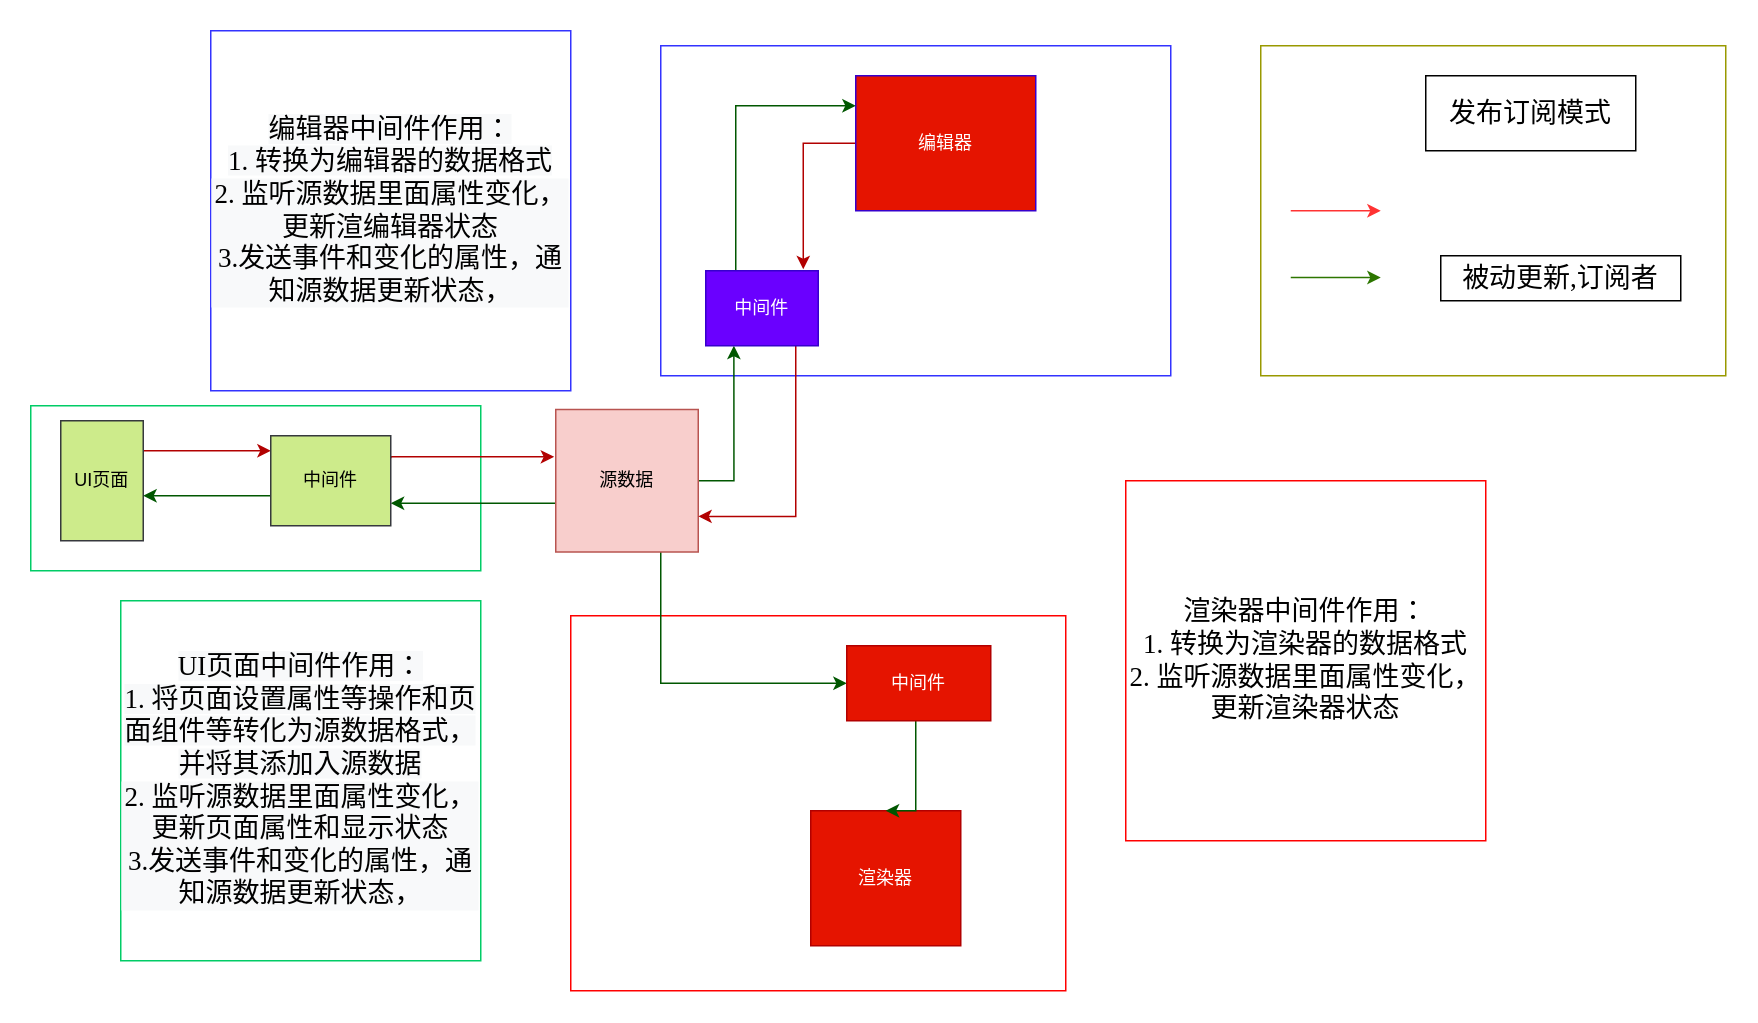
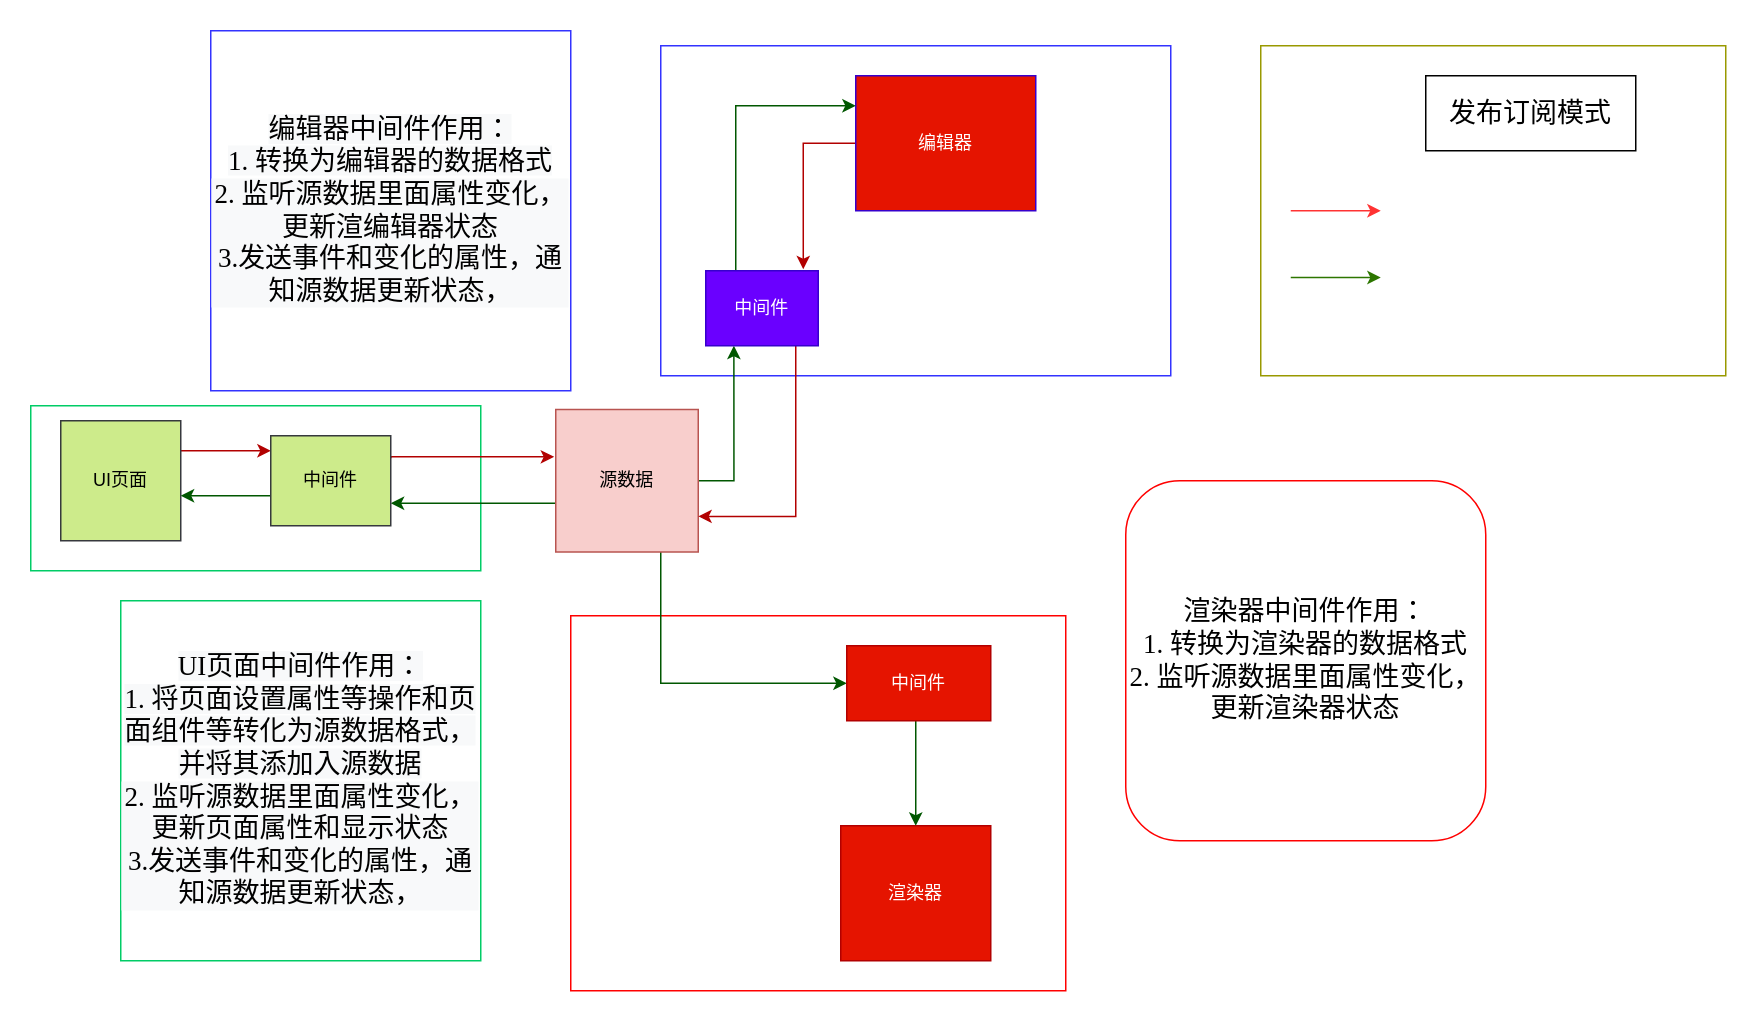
  <mxCell id="0" />
  <mxCell id="1" parent="0" />
  <mxCell id="2" value="" style="rounded=0;whiteSpace=wrap;html=1;fontFamily=Comic Sans MS;fontSize=18;fillColor=none;align=center;strokeColor=#999900;" vertex="1" parent="1"><mxGeometry x="840" y="30" width="310" height="220" as="geometry" /></mxCell>
  <mxCell id="3" value="" style="rounded=0;whiteSpace=wrap;html=1;fontFamily=Comic Sans MS;fontSize=18;align=center;fillColor=none;strokeColor=#00CC66;" vertex="1" parent="1"><mxGeometry x="20" y="270" width="300" height="110" as="geometry" /></mxCell>
  <mxCell id="4" value="" style="rounded=0;whiteSpace=wrap;html=1;strokeColor=#FF0000;" vertex="1" parent="1"><mxGeometry x="380" y="410" width="330" height="250" as="geometry" /></mxCell>
  <mxCell id="5" value="" style="rounded=0;whiteSpace=wrap;html=1;strokeColor=#3333FF;" vertex="1" parent="1"><mxGeometry x="440" y="30" width="340" height="220" as="geometry" /></mxCell>
  <mxCell id="6" style="edgeStyle=orthogonalEdgeStyle;rounded=0;orthogonalLoop=1;jettySize=auto;html=1;fillColor=#008a00;strokeColor=#005700;" edge="1" parent="1" source="9" target="16"><mxGeometry relative="1" as="geometry"><mxPoint x="407.5" y="260" as="targetPoint" /><Array as="points"><mxPoint x="440" y="455" /></Array></mxGeometry></mxCell>
  <mxCell id="7" style="edgeStyle=orthogonalEdgeStyle;rounded=0;orthogonalLoop=1;jettySize=auto;html=1;entryX=0.25;entryY=1;entryDx=0;entryDy=0;fillColor=#008a00;strokeColor=#005700;" edge="1" parent="1" source="9" target="19"><mxGeometry relative="1" as="geometry" /></mxCell>
  <mxCell id="8" style="edgeStyle=orthogonalEdgeStyle;rounded=0;orthogonalLoop=1;jettySize=auto;html=1;entryX=1;entryY=0.75;entryDx=0;entryDy=0;fillColor=#008a00;strokeColor=#005700;" edge="1" parent="1" source="9" target="22"><mxGeometry relative="1" as="geometry"><Array as="points"><mxPoint x="350" y="335" /><mxPoint x="350" y="335" /></Array></mxGeometry></mxCell>
  <mxCell id="9" value="源数据" style="whiteSpace=wrap;html=1;aspect=fixed;fillColor=#f8cecc;strokeColor=#b85450;" vertex="1" parent="1"><mxGeometry x="370" y="272.5" width="95" height="95" as="geometry" /></mxCell>
  <mxCell id="10" style="edgeStyle=orthogonalEdgeStyle;rounded=0;orthogonalLoop=1;jettySize=auto;html=1;fillColor=#e51400;strokeColor=#B20000;" edge="1" parent="1" source="11" target="22"><mxGeometry relative="1" as="geometry"><Array as="points"><mxPoint x="160" y="300" /><mxPoint x="160" y="300" /></Array></mxGeometry></mxCell>
- <mxCell id="11" value="UI页面" style="rounded=0;whiteSpace=wrap;html=1;fillColor=#cdeb8b;strokeColor=#36393d;" vertex="1" parent="1"><mxGeometry x="40" y="280" width="55" height="80" as="geometry" /></mxCell>
+ <mxCell id="11" value="UI页面" style="rounded=0;whiteSpace=wrap;html=1;fillColor=#cdeb8b;strokeColor=#36393d;" vertex="1" parent="1"><mxGeometry x="40" y="280" width="80" height="80" as="geometry" /></mxCell>
  <mxCell id="12" style="edgeStyle=orthogonalEdgeStyle;rounded=0;orthogonalLoop=1;jettySize=auto;html=1;entryX=0.867;entryY=-0.02;entryDx=0;entryDy=0;entryPerimeter=0;fillColor=#e51400;strokeColor=#B20000;" edge="1" parent="1" source="13" target="19"><mxGeometry relative="1" as="geometry" /></mxCell>
  <mxCell id="13" value="编辑器" style="rounded=0;whiteSpace=wrap;html=1;fillColor=#e51400;strokeColor=#3700CC;fontColor=#ffffff;" vertex="1" parent="1"><mxGeometry x="570" y="50" width="120" height="90" as="geometry" /></mxCell>
- <mxCell id="14" value="渲染器" style="rounded=0;whiteSpace=wrap;html=1;fillColor=#e51400;strokeColor=#B20000;fontColor=#ffffff;" vertex="1" parent="1"><mxGeometry x="540" y="540" width="100" height="90" as="geometry" /></mxCell>
+ <mxCell id="14" value="渲染器" style="rounded=0;whiteSpace=wrap;html=1;fillColor=#e51400;strokeColor=#B20000;fontColor=#ffffff;" vertex="1" parent="1"><mxGeometry x="560" y="550" width="100" height="90" as="geometry" /></mxCell>
  <mxCell id="15" style="edgeStyle=orthogonalEdgeStyle;rounded=0;orthogonalLoop=1;jettySize=auto;html=1;entryX=0.5;entryY=0;entryDx=0;entryDy=0;strokeColor=#005700;fillColor=#008a00;" edge="1" parent="1" source="16" target="14"><mxGeometry relative="1" as="geometry"><Array as="points"><mxPoint x="610" y="490" /><mxPoint x="610" y="490" /></Array></mxGeometry></mxCell>
  <mxCell id="16" value="中间件" style="rounded=0;whiteSpace=wrap;html=1;fillColor=#e51400;strokeColor=#B20000;fontColor=#ffffff;" vertex="1" parent="1"><mxGeometry x="564" y="430" width="96" height="50" as="geometry" /></mxCell>
  <mxCell id="17" style="edgeStyle=orthogonalEdgeStyle;rounded=0;orthogonalLoop=1;jettySize=auto;html=1;exitX=0.75;exitY=0;exitDx=0;exitDy=0;fillColor=#008a00;strokeColor=#005700;" edge="1" parent="1" source="19" target="13"><mxGeometry relative="1" as="geometry"><mxPoint x="540" y="160" as="sourcePoint" /><Array as="points"><mxPoint x="490" y="180" /><mxPoint x="490" y="70" /></Array></mxGeometry></mxCell>
  <mxCell id="18" style="edgeStyle=orthogonalEdgeStyle;rounded=0;orthogonalLoop=1;jettySize=auto;html=1;entryX=1;entryY=0.75;entryDx=0;entryDy=0;fillColor=#e51400;strokeColor=#B20000;" edge="1" parent="1" source="19" target="9"><mxGeometry relative="1" as="geometry"><mxPoint x="507.5" y="360" as="targetPoint" /><Array as="points"><mxPoint x="530" y="344" /></Array></mxGeometry></mxCell>
  <mxCell id="19" value="中间件" style="rounded=0;whiteSpace=wrap;html=1;fillColor=#6a00ff;strokeColor=#3700CC;fontColor=#ffffff;" vertex="1" parent="1"><mxGeometry x="470" y="180" width="75" height="50" as="geometry" /></mxCell>
  <mxCell id="20" style="edgeStyle=orthogonalEdgeStyle;rounded=0;orthogonalLoop=1;jettySize=auto;html=1;fillColor=#008a00;strokeColor=#005700;" edge="1" parent="1" source="22" target="11"><mxGeometry relative="1" as="geometry"><Array as="points"><mxPoint x="140" y="330" /><mxPoint x="140" y="330" /></Array></mxGeometry></mxCell>
  <mxCell id="21" style="edgeStyle=orthogonalEdgeStyle;rounded=0;orthogonalLoop=1;jettySize=auto;html=1;exitX=1;exitY=0.25;exitDx=0;exitDy=0;entryX=-0.011;entryY=0.332;entryDx=0;entryDy=0;entryPerimeter=0;fillColor=#e51400;strokeColor=#B20000;" edge="1" parent="1" source="22" target="9"><mxGeometry relative="1" as="geometry"><mxPoint x="350" y="305" as="targetPoint" /><Array as="points"><mxPoint x="260" y="304" /></Array></mxGeometry></mxCell>
  <mxCell id="22" value="中间件" style="rounded=0;whiteSpace=wrap;html=1;strokeColor=#36393d;fillColor=#cdeb8b;" vertex="1" parent="1"><mxGeometry x="180" y="290" width="80" height="60" as="geometry" /></mxCell>
  <mxCell id="23" style="edgeStyle=orthogonalEdgeStyle;rounded=0;orthogonalLoop=1;jettySize=auto;html=1;exitX=0.5;exitY=1;exitDx=0;exitDy=0;" edge="1" parent="1" source="22" target="22"><mxGeometry relative="1" as="geometry" /></mxCell>
- <mxCell id="24" value="渲染器中间件作用：&lt;br style=&quot;font-size: 18px;&quot;&gt;1. 转换为渲染器的数据格式&lt;br style=&quot;font-size: 18px;&quot;&gt;&lt;div style=&quot;font-size: 18px;&quot;&gt;&lt;span style=&quot;font-size: 18px;&quot;&gt;2. 监听源数据里面属性变化，更新渲染器状态&lt;/span&gt;&lt;/div&gt;" style="whiteSpace=wrap;html=1;aspect=fixed;strokeColor=#FF0000;align=center;fontFamily=Comic Sans MS;fontSize=18;" vertex="1" parent="1"><mxGeometry x="750" y="320" width="240" height="240" as="geometry" /></mxCell>
+ <mxCell id="24" value="渲染器中间件作用：&lt;br style=&quot;font-size: 18px;&quot;&gt;1. 转换为渲染器的数据格式&lt;br style=&quot;font-size: 18px;&quot;&gt;&lt;div style=&quot;font-size: 18px;&quot;&gt;&lt;span style=&quot;font-size: 18px;&quot;&gt;2. 监听源数据里面属性变化，更新渲染器状态&lt;/span&gt;&lt;/div&gt;" style="whiteSpace=wrap;html=1;aspect=fixed;strokeColor=#FF0000;align=center;fontFamily=Comic Sans MS;fontSize=18;rounded=1;" vertex="1" parent="1"><mxGeometry x="750" y="320" width="240" height="240" as="geometry" /></mxCell>
  <mxCell id="25" value="&lt;span style=&quot;color: rgb(0 , 0 , 0) ; font-style: normal ; font-weight: 400 ; letter-spacing: normal ; text-align: center ; text-indent: 0px ; text-transform: none ; word-spacing: 0px ; font-family: &amp;#34;comic sans ms&amp;#34; ; font-size: 18px ; background-color: rgb(248 , 249 , 250) ; display: inline ; float: none&quot;&gt;UI页面中间件作用：&lt;/span&gt;&lt;br style=&quot;color: rgb(0 , 0 , 0) ; font-style: normal ; font-weight: 400 ; letter-spacing: normal ; text-align: center ; text-indent: 0px ; text-transform: none ; word-spacing: 0px ; font-family: &amp;#34;comic sans ms&amp;#34; ; font-size: 18px ; background-color: rgb(248 , 249 , 250)&quot;&gt;&lt;span style=&quot;color: rgb(0 , 0 , 0) ; font-style: normal ; font-weight: 400 ; letter-spacing: normal ; text-align: center ; text-indent: 0px ; text-transform: none ; word-spacing: 0px ; font-family: &amp;#34;comic sans ms&amp;#34; ; font-size: 18px ; background-color: rgb(248 , 249 , 250) ; display: inline ; float: none&quot;&gt;1. 将页面设置属性等操作和页面组件等转化为源数据格式，并将其添加入源数据&lt;/span&gt;&lt;br style=&quot;color: rgb(0 , 0 , 0) ; font-style: normal ; font-weight: 400 ; letter-spacing: normal ; text-align: center ; text-indent: 0px ; text-transform: none ; word-spacing: 0px ; font-family: &amp;#34;comic sans ms&amp;#34; ; font-size: 18px ; background-color: rgb(248 , 249 , 250)&quot;&gt;&lt;div style=&quot;color: rgb(0 , 0 , 0) ; font-style: normal ; font-weight: 400 ; letter-spacing: normal ; text-align: center ; text-indent: 0px ; text-transform: none ; word-spacing: 0px ; font-family: &amp;#34;comic sans ms&amp;#34; ; font-size: 18px ; background-color: rgb(248 , 249 , 250)&quot;&gt;&lt;span style=&quot;font-size: 18px&quot;&gt;2. 监听源数据里面属性变化，更新页面属性和显示状态&lt;/span&gt;&lt;/div&gt;&lt;div style=&quot;color: rgb(0 , 0 , 0) ; font-style: normal ; font-weight: 400 ; letter-spacing: normal ; text-align: center ; text-indent: 0px ; text-transform: none ; word-spacing: 0px ; font-family: &amp;#34;comic sans ms&amp;#34; ; font-size: 18px ; background-color: rgb(248 , 249 , 250)&quot;&gt;&lt;span style=&quot;font-size: 18px&quot;&gt;3.发送事件和变化的属性，通知源数据更新状态，&lt;/span&gt;&lt;/div&gt;" style="whiteSpace=wrap;html=1;aspect=fixed;strokeColor=#00CC66;" vertex="1" parent="1"><mxGeometry x="80" y="400" width="240" height="240" as="geometry" /></mxCell>
  <mxCell id="26" value="&lt;span style=&quot;color: rgb(0 , 0 , 0) ; font-family: &amp;#34;comic sans ms&amp;#34; ; font-size: 18px ; font-style: normal ; font-weight: 400 ; letter-spacing: normal ; text-align: center ; text-indent: 0px ; text-transform: none ; word-spacing: 0px ; background-color: rgb(248 , 249 , 250) ; display: inline ; float: none&quot;&gt;编辑器中间件作用：&lt;/span&gt;&lt;br style=&quot;color: rgb(0 , 0 , 0) ; font-family: &amp;#34;comic sans ms&amp;#34; ; font-size: 18px ; font-style: normal ; font-weight: 400 ; letter-spacing: normal ; text-align: center ; text-indent: 0px ; text-transform: none ; word-spacing: 0px ; background-color: rgb(248 , 249 , 250)&quot;&gt;&lt;span style=&quot;color: rgb(0 , 0 , 0) ; font-family: &amp;#34;comic sans ms&amp;#34; ; font-size: 18px ; font-style: normal ; font-weight: 400 ; letter-spacing: normal ; text-align: center ; text-indent: 0px ; text-transform: none ; word-spacing: 0px ; background-color: rgb(248 , 249 , 250) ; display: inline ; float: none&quot;&gt;1. 转换为编辑器的数据格式&lt;/span&gt;&lt;br style=&quot;color: rgb(0 , 0 , 0) ; font-family: &amp;#34;comic sans ms&amp;#34; ; font-size: 18px ; font-style: normal ; font-weight: 400 ; letter-spacing: normal ; text-align: center ; text-indent: 0px ; text-transform: none ; word-spacing: 0px ; background-color: rgb(248 , 249 , 250)&quot;&gt;&lt;div style=&quot;color: rgb(0 , 0 , 0) ; font-family: &amp;#34;comic sans ms&amp;#34; ; font-size: 18px ; font-style: normal ; font-weight: 400 ; letter-spacing: normal ; text-align: center ; text-indent: 0px ; text-transform: none ; word-spacing: 0px ; background-color: rgb(248 , 249 , 250)&quot;&gt;&lt;span style=&quot;font-size: 18px&quot;&gt;2. 监听源数据里面属性变化，更新渲编辑器状态&lt;/span&gt;&lt;/div&gt;&lt;div style=&quot;color: rgb(0 , 0 , 0) ; font-family: &amp;#34;comic sans ms&amp;#34; ; font-size: 18px ; font-style: normal ; font-weight: 400 ; letter-spacing: normal ; text-align: center ; text-indent: 0px ; text-transform: none ; word-spacing: 0px ; background-color: rgb(248 , 249 , 250)&quot;&gt;&lt;span style=&quot;font-size: 18px&quot;&gt;3.发送事件和变化的属性，通知源数据更新状态，&lt;/span&gt;&lt;/div&gt;" style="whiteSpace=wrap;html=1;aspect=fixed;strokeColor=#3333FF;" vertex="1" parent="1"><mxGeometry x="140" y="20" width="240" height="240" as="geometry" /></mxCell>
  <mxCell id="27" value="" style="endArrow=classic;html=1;fontFamily=Comic Sans MS;fontSize=18;strokeColor=#FF3333;" edge="1" parent="1"><mxGeometry width="50" height="50" relative="1" as="geometry"><mxPoint x="860" y="140" as="sourcePoint" /><mxPoint x="920" y="140" as="targetPoint" /></mxGeometry></mxCell>
  <mxCell id="28" value="" style="endArrow=classic;html=1;fontFamily=Comic Sans MS;fontSize=18;strokeColor=#2D7600;fillColor=#60a917;" edge="1" parent="1"><mxGeometry width="50" height="50" relative="1" as="geometry"><mxPoint x="860" y="184.5" as="sourcePoint" /><mxPoint x="920" y="184.5" as="targetPoint" /></mxGeometry></mxCell>
  <mxCell id="29" value="发布订阅模式" style="rounded=0;whiteSpace=wrap;html=1;fontFamily=Comic Sans MS;fontSize=18;align=center;" vertex="1" parent="1"><mxGeometry x="950" y="50" width="140" height="50" as="geometry" /></mxCell>
- <mxCell id="30" value="被动更新,订阅者" style="rounded=0;whiteSpace=wrap;html=1;fontFamily=Comic Sans MS;fontSize=18;align=center;" vertex="1" parent="1"><mxGeometry x="960" y="170" width="160" height="30" as="geometry" /></mxCell>
